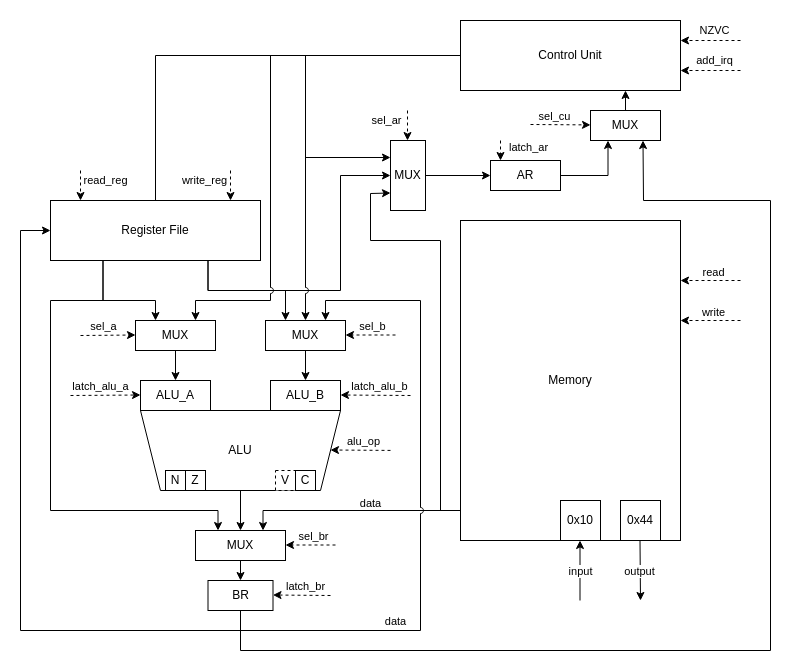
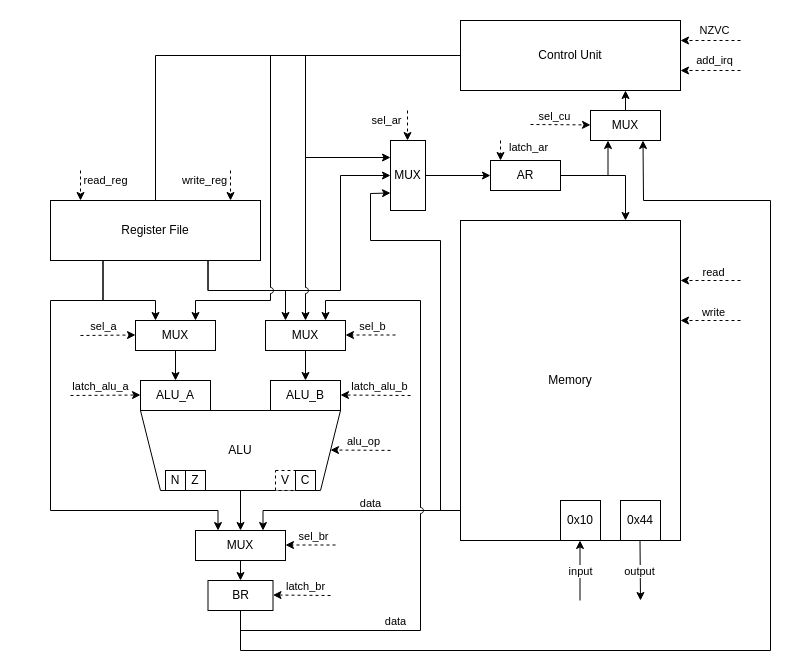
  <mxCell id="0" />
  <mxCell id="1" parent="0" />
  <mxCell id="2" style="edgeStyle=orthogonalEdgeStyle;rounded=0;orthogonalLoop=1;jettySize=auto;html=1;exitX=0;exitY=0.5;exitDx=0;exitDy=0;endArrow=none;" parent="1" source="3" target="24" edge="1"><mxGeometry relative="1" as="geometry" /></mxCell>
  <mxCell id="3" value="Control Unit" style="rounded=0;whiteSpace=wrap;html=1;" parent="1" vertex="1"><mxGeometry x="460" y="20" width="220" height="70" as="geometry" /></mxCell>
  <mxCell id="4" style="edgeStyle=orthogonalEdgeStyle;rounded=0;orthogonalLoop=1;jettySize=auto;html=1;exitX=0.5;exitY=0;exitDx=0;exitDy=0;entryX=0.5;entryY=0;entryDx=0;entryDy=0;" parent="1" source="5" target="9" edge="1"><mxGeometry relative="1" as="geometry" /></mxCell>
  <mxCell id="5" value="ALU" style="shape=trapezoid;perimeter=trapezoidPerimeter;whiteSpace=wrap;html=1;fixedSize=1;direction=west;rotation=0;" parent="1" vertex="1"><mxGeometry x="140" y="410" width="200" height="80" as="geometry" /></mxCell>
  <mxCell id="6" value="ALU_B" style="rounded=0;whiteSpace=wrap;html=1;" parent="1" vertex="1"><mxGeometry x="270" y="380" width="70" height="30" as="geometry" /></mxCell>
  <mxCell id="7" value="ALU_A" style="rounded=0;whiteSpace=wrap;html=1;" parent="1" vertex="1"><mxGeometry x="140" y="380" width="70" height="30" as="geometry" /></mxCell>
  <mxCell id="8" style="edgeStyle=orthogonalEdgeStyle;rounded=0;orthogonalLoop=1;jettySize=auto;html=1;exitX=0.5;exitY=1;exitDx=0;exitDy=0;entryX=0.5;entryY=0;entryDx=0;entryDy=0;" parent="1" source="9" target="18" edge="1"><mxGeometry relative="1" as="geometry" /></mxCell>
  <mxCell id="9" value="MUX" style="rounded=0;whiteSpace=wrap;html=1;" parent="1" vertex="1"><mxGeometry x="195" y="530" width="90" height="30" as="geometry" /></mxCell>
  <mxCell id="10" style="edgeStyle=orthogonalEdgeStyle;rounded=0;orthogonalLoop=1;jettySize=auto;html=1;exitX=0;exitY=0.75;exitDx=0;exitDy=0;entryX=0.75;entryY=0;entryDx=0;entryDy=0;" parent="1" source="11" target="9" edge="1"><mxGeometry relative="1" as="geometry"><Array as="points"><mxPoint x="460" y="510" /><mxPoint x="263" y="510" /></Array></mxGeometry></mxCell>
  <mxCell id="11" value="Memory" style="rounded=0;whiteSpace=wrap;html=1;" parent="1" vertex="1"><mxGeometry x="460" y="220" width="220" height="320" as="geometry" /></mxCell>
+ <mxCell id="12" style="edgeStyle=orthogonalEdgeStyle;rounded=0;orthogonalLoop=1;jettySize=auto;html=1;exitX=1;exitY=0.5;exitDx=0;exitDy=0;entryX=0.75;entryY=0;entryDx=0;entryDy=0;" parent="1" source="14" target="11" edge="1"><mxGeometry relative="1" as="geometry" /></mxCell>
  <mxCell id="13" style="edgeStyle=orthogonalEdgeStyle;rounded=0;orthogonalLoop=1;jettySize=auto;html=1;exitX=1;exitY=0.5;exitDx=0;exitDy=0;entryX=0.25;entryY=1;entryDx=0;entryDy=0;" parent="1" source="14" target="71" edge="1"><mxGeometry relative="1" as="geometry" /></mxCell>
  <mxCell id="14" value="AR" style="rounded=0;whiteSpace=wrap;html=1;" parent="1" vertex="1"><mxGeometry x="490" y="160" width="70" height="30" as="geometry" /></mxCell>
  <mxCell id="15" style="edgeStyle=orthogonalEdgeStyle;rounded=0;orthogonalLoop=1;jettySize=auto;html=1;exitX=0.5;exitY=1;exitDx=0;exitDy=0;entryX=0.5;entryY=0;entryDx=0;entryDy=0;" parent="1" source="16" target="6" edge="1"><mxGeometry relative="1" as="geometry"><Array as="points"><mxPoint x="305" y="320" /></Array></mxGeometry></mxCell>
  <mxCell id="16" value="MUX" style="rounded=0;whiteSpace=wrap;html=1;" parent="1" vertex="1"><mxGeometry x="265" y="320" width="80" height="30" as="geometry" /></mxCell>
- <mxCell id="17" style="edgeStyle=orthogonalEdgeStyle;rounded=0;orthogonalLoop=1;jettySize=auto;html=1;exitX=0.5;exitY=1;exitDx=0;exitDy=0;entryX=0;entryY=0.5;entryDx=0;entryDy=0;" parent="1" source="18" target="24" edge="1"><mxGeometry relative="1" as="geometry"><Array as="points"><mxPoint x="240" y="630" /><mxPoint x="20" y="630" /><mxPoint x="20" y="230" /></Array></mxGeometry></mxCell>
  <mxCell id="18" value="BR" style="rounded=0;whiteSpace=wrap;html=1;" parent="1" vertex="1"><mxGeometry x="207.5" y="580" width="65" height="30" as="geometry" /></mxCell>
  <mxCell id="19" style="edgeStyle=orthogonalEdgeStyle;rounded=0;orthogonalLoop=1;jettySize=auto;html=1;exitX=0.5;exitY=1;exitDx=0;exitDy=0;entryX=0.75;entryY=0;entryDx=0;entryDy=0;jumpStyle=arc;" parent="1" source="18" target="16" edge="1"><mxGeometry relative="1" as="geometry"><Array as="points"><mxPoint x="240" y="630" /><mxPoint x="420" y="630" /><mxPoint x="420" y="300" /><mxPoint x="325" y="300" /></Array></mxGeometry></mxCell>
  <mxCell id="20" style="edgeStyle=orthogonalEdgeStyle;rounded=0;orthogonalLoop=1;jettySize=auto;html=1;exitX=0.75;exitY=1;exitDx=0;exitDy=0;entryX=0.25;entryY=0;entryDx=0;entryDy=0;" parent="1" source="24" target="16" edge="1"><mxGeometry relative="1" as="geometry" /></mxCell>
  <mxCell id="21" style="edgeStyle=orthogonalEdgeStyle;rounded=0;orthogonalLoop=1;jettySize=auto;html=1;exitX=0.25;exitY=1;exitDx=0;exitDy=0;entryX=0.25;entryY=0;entryDx=0;entryDy=0;jumpSize=6;" parent="1" source="24" target="9" edge="1"><mxGeometry relative="1" as="geometry"><Array as="points"><mxPoint x="102" y="300" /><mxPoint x="50" y="300" /><mxPoint x="50" y="510" /><mxPoint x="218" y="510" /></Array></mxGeometry></mxCell>
  <mxCell id="22" style="edgeStyle=orthogonalEdgeStyle;rounded=0;orthogonalLoop=1;jettySize=auto;html=1;exitX=0.75;exitY=1;exitDx=0;exitDy=0;entryX=0;entryY=0.5;entryDx=0;entryDy=0;" parent="1" source="24" target="26" edge="1"><mxGeometry relative="1" as="geometry"><Array as="points"><mxPoint x="208" y="290" /><mxPoint x="340" y="290" /><mxPoint x="340" y="175" /></Array></mxGeometry></mxCell>
  <mxCell id="23" style="edgeStyle=orthogonalEdgeStyle;rounded=0;orthogonalLoop=1;jettySize=auto;html=1;exitX=0.25;exitY=1;exitDx=0;exitDy=0;entryX=0.25;entryY=0;entryDx=0;entryDy=0;" parent="1" source="24" target="69" edge="1"><mxGeometry relative="1" as="geometry"><Array as="points"><mxPoint x="102" y="300" /><mxPoint x="155" y="300" /></Array></mxGeometry></mxCell>
  <mxCell id="24" value="Register File" style="rounded=0;whiteSpace=wrap;html=1;" parent="1" vertex="1"><mxGeometry x="50" y="200" width="210" height="60" as="geometry" /></mxCell>
  <mxCell id="25" style="edgeStyle=orthogonalEdgeStyle;rounded=0;orthogonalLoop=1;jettySize=auto;html=1;exitX=1;exitY=0.5;exitDx=0;exitDy=0;entryX=0;entryY=0.5;entryDx=0;entryDy=0;" parent="1" source="26" target="14" edge="1"><mxGeometry relative="1" as="geometry" /></mxCell>
  <mxCell id="26" value="MUX" style="rounded=0;whiteSpace=wrap;html=1;" parent="1" vertex="1"><mxGeometry x="390" y="140" width="35" height="70" as="geometry" /></mxCell>
  <mxCell id="27" value="" style="endArrow=classic;html=1;rounded=0;dashed=1;endFill=1;" parent="1" edge="1"><mxGeometry width="50" height="50" relative="1" as="geometry"><mxPoint x="740" y="280" as="sourcePoint" /><mxPoint x="680" y="280" as="targetPoint" /></mxGeometry></mxCell>
  <mxCell id="28" value="&amp;nbsp;read&amp;nbsp; " style="edgeLabel;html=1;align=center;verticalAlign=middle;resizable=0;points=[];" parent="27" vertex="1" connectable="0"><mxGeometry x="-0.056" y="-1" relative="1" as="geometry"><mxPoint y="-8" as="offset" /></mxGeometry></mxCell>
  <mxCell id="29" value="" style="endArrow=classic;html=1;rounded=0;dashed=1;" parent="1" edge="1"><mxGeometry width="50" height="50" relative="1" as="geometry"><mxPoint x="740" y="320" as="sourcePoint" /><mxPoint x="680" y="320" as="targetPoint" /></mxGeometry></mxCell>
  <mxCell id="30" value="write" style="edgeLabel;html=1;align=center;verticalAlign=middle;resizable=0;points=[];" parent="29" vertex="1" connectable="0"><mxGeometry x="-0.056" y="-1" relative="1" as="geometry"><mxPoint y="-8" as="offset" /></mxGeometry></mxCell>
  <mxCell id="31" value="" style="endArrow=classic;html=1;rounded=0;dashed=1;" parent="1" edge="1"><mxGeometry width="50" height="50" relative="1" as="geometry"><mxPoint x="395" y="334.5" as="sourcePoint" /><mxPoint x="345" y="334.5" as="targetPoint" /></mxGeometry></mxCell>
  <mxCell id="32" value="sel_b" style="edgeLabel;html=1;align=center;verticalAlign=middle;resizable=0;points=[];" parent="31" vertex="1" connectable="0"><mxGeometry x="-0.056" y="-1" relative="1" as="geometry"><mxPoint y="-8" as="offset" /></mxGeometry></mxCell>
  <mxCell id="33" value="N" style="rounded=0;whiteSpace=wrap;html=1;" parent="1" vertex="1"><mxGeometry x="165" y="470" width="20" height="20" as="geometry" /></mxCell>
  <mxCell id="34" value="Z" style="rounded=0;whiteSpace=wrap;html=1;" parent="1" vertex="1"><mxGeometry x="185" y="470" width="20" height="20" as="geometry" /></mxCell>
  <mxCell id="35" value="V" style="rounded=0;whiteSpace=wrap;html=1;dashed=1;" parent="1" vertex="1"><mxGeometry x="275" y="470" width="20" height="20" as="geometry" /></mxCell>
  <mxCell id="36" value="C" style="rounded=0;whiteSpace=wrap;html=1;" parent="1" vertex="1"><mxGeometry x="295" y="470" width="20" height="20" as="geometry" /></mxCell>
  <mxCell id="37" value="" style="endArrow=classic;html=1;rounded=0;dashed=1;" parent="1" edge="1"><mxGeometry width="50" height="50" relative="1" as="geometry"><mxPoint x="390" y="449.92" as="sourcePoint" /><mxPoint x="330" y="449.5" as="targetPoint" /></mxGeometry></mxCell>
  <mxCell id="38" value="alu_op" style="edgeLabel;html=1;align=center;verticalAlign=middle;resizable=0;points=[];" parent="37" vertex="1" connectable="0"><mxGeometry x="-0.056" y="-1" relative="1" as="geometry"><mxPoint y="-8" as="offset" /></mxGeometry></mxCell>
  <mxCell id="39" value="" style="endArrow=classic;html=1;rounded=0;dashed=1;entryX=0.25;entryY=1;entryDx=0;entryDy=0;" parent="1" edge="1"><mxGeometry width="50" height="50" relative="1" as="geometry"><mxPoint x="740" as="sourcePoint" y="40" /><mxPoint x="680" y="40" as="targetPoint" /></mxGeometry></mxCell>
  <mxCell id="40" value="NZVC" style="edgeLabel;html=1;align=center;verticalAlign=middle;resizable=0;points=[];" parent="39" vertex="1" connectable="0"><mxGeometry x="-0.056" y="-3" relative="1" as="geometry"><mxPoint x="1" y="-8" as="offset" /></mxGeometry></mxCell>
  <mxCell id="41" value="0x44" style="rounded=0;whiteSpace=wrap;html=1;" parent="1" vertex="1"><mxGeometry x="620" y="500" width="40" height="40" as="geometry" /></mxCell>
  <mxCell id="42" value="0x10" style="rounded=0;whiteSpace=wrap;html=1;" parent="1" vertex="1"><mxGeometry x="560" y="500" width="40" height="40" as="geometry" /></mxCell>
  <mxCell id="43" value="" style="endArrow=classic;html=1;rounded=0;" parent="1" edge="1"><mxGeometry width="50" height="50" relative="1" as="geometry"><mxPoint x="579.5" y="600" as="sourcePoint" /><mxPoint x="579.5" y="540" as="targetPoint" /></mxGeometry></mxCell>
  <mxCell id="44" value="input" style="edgeLabel;html=1;align=center;verticalAlign=middle;resizable=0;points=[];" parent="43" vertex="1" connectable="0"><mxGeometry x="-0.067" y="2" relative="1" as="geometry"><mxPoint x="2" y="-2" as="offset" /></mxGeometry></mxCell>
  <mxCell id="45" value="" style="endArrow=classic;html=1;rounded=0;" parent="1" edge="1"><mxGeometry width="50" height="50" relative="1" as="geometry"><mxPoint x="639.5" y="540" as="sourcePoint" /><mxPoint x="640" y="600" as="targetPoint" /></mxGeometry></mxCell>
  <mxCell id="46" value="output" style="edgeLabel;html=1;align=center;verticalAlign=middle;resizable=0;points=[];" parent="45" vertex="1" connectable="0"><mxGeometry x="-0.034" y="-3" relative="1" as="geometry"><mxPoint x="2" y="1" as="offset" /></mxGeometry></mxCell>
  <mxCell id="47" value="" style="endArrow=classic;html=1;rounded=0;dashed=1;" parent="1" edge="1"><mxGeometry width="50" height="50" relative="1" as="geometry"><mxPoint x="500" y="140" as="sourcePoint" /><mxPoint x="500" y="160" as="targetPoint" /></mxGeometry></mxCell>
  <mxCell id="48" value="latch_ar" style="edgeLabel;html=1;align=center;verticalAlign=middle;resizable=0;points=[];" parent="47" vertex="1" connectable="0"><mxGeometry x="-0.056" y="-4" relative="1" as="geometry"><mxPoint x="31" y="-3" as="offset" /></mxGeometry></mxCell>
  <mxCell id="49" value="" style="endArrow=classic;html=1;rounded=0;dashed=1;" parent="1" edge="1"><mxGeometry width="50" height="50" relative="1" as="geometry"><mxPoint x="407" y="110" as="sourcePoint" /><mxPoint x="407" y="140" as="targetPoint" /></mxGeometry></mxCell>
  <mxCell id="50" value="sel_ar" style="edgeLabel;html=1;align=center;verticalAlign=middle;resizable=0;points=[];" parent="49" vertex="1" connectable="0"><mxGeometry x="-0.056" y="-4" relative="1" as="geometry"><mxPoint x="-18" y="-5" as="offset" /></mxGeometry></mxCell>
  <mxCell id="51" value="" style="endArrow=classic;html=1;rounded=0;dashed=1;" parent="1" edge="1"><mxGeometry width="50" height="50" relative="1" as="geometry"><mxPoint x="335" y="544.5" as="sourcePoint" /><mxPoint x="285" y="544.5" as="targetPoint" /></mxGeometry></mxCell>
  <mxCell id="52" value="sel_br" style="edgeLabel;html=1;align=center;verticalAlign=middle;resizable=0;points=[];" parent="51" vertex="1" connectable="0"><mxGeometry x="-0.056" y="-1" relative="1" as="geometry"><mxPoint x="1" y="-8" as="offset" /></mxGeometry></mxCell>
  <mxCell id="53" value="" style="endArrow=classic;html=1;rounded=0;dashed=1;" parent="1" edge="1"><mxGeometry width="50" height="50" relative="1" as="geometry"><mxPoint x="330" y="595" as="sourcePoint" /><mxPoint x="272.5" y="594.5" as="targetPoint" /></mxGeometry></mxCell>
  <mxCell id="54" value="latch_br" style="edgeLabel;html=1;align=center;verticalAlign=middle;resizable=0;points=[];" parent="53" vertex="1" connectable="0"><mxGeometry x="-0.056" y="-1" relative="1" as="geometry"><mxPoint x="1" y="-8" as="offset" /></mxGeometry></mxCell>
  <mxCell id="55" value="" style="endArrow=classic;html=1;rounded=0;dashed=1;" parent="1" edge="1"><mxGeometry width="50" height="50" relative="1" as="geometry"><mxPoint x="410" y="395" as="sourcePoint" /><mxPoint x="340" y="394.5" as="targetPoint" /></mxGeometry></mxCell>
  <mxCell id="56" value="latch_alu_b" style="edgeLabel;html=1;align=center;verticalAlign=middle;resizable=0;points=[];" parent="55" vertex="1" connectable="0"><mxGeometry x="-0.056" y="-1" relative="1" as="geometry"><mxPoint x="1" y="-8" as="offset" /></mxGeometry></mxCell>
  <mxCell id="57" value="" style="endArrow=classic;html=1;rounded=0;dashed=1;" parent="1" edge="1"><mxGeometry width="50" height="50" relative="1" as="geometry"><mxPoint x="70" y="395" as="sourcePoint" /><mxPoint x="140" y="394.5" as="targetPoint" /></mxGeometry></mxCell>
  <mxCell id="58" value="latch_alu_a" style="edgeLabel;html=1;align=center;verticalAlign=middle;resizable=0;points=[];" parent="57" vertex="1" connectable="0"><mxGeometry x="-0.056" y="-1" relative="1" as="geometry"><mxPoint x="-4" y="-10" as="offset" /></mxGeometry></mxCell>
  <mxCell id="59" value="data" style="edgeLabel;html=1;align=center;verticalAlign=middle;resizable=0;points=[];" parent="1" vertex="1" connectable="0"><mxGeometry x="380" y="620" as="geometry"><mxPoint x="14" as="offset" /></mxGeometry></mxCell>
  <mxCell id="60" value="data" style="edgeLabel;html=1;align=center;verticalAlign=middle;resizable=0;points=[];" parent="1" vertex="1" connectable="0"><mxGeometry x="355" y="502" as="geometry"><mxPoint x="14" as="offset" /></mxGeometry></mxCell>
  <mxCell id="61" value="" style="endArrow=classic;html=1;rounded=0;dashed=1;" parent="1" edge="1"><mxGeometry width="50" height="50" relative="1" as="geometry"><mxPoint x="80" y="170" as="sourcePoint" /><mxPoint x="80" y="200" as="targetPoint" /></mxGeometry></mxCell>
  <mxCell id="62" value="read_reg" style="edgeLabel;html=1;align=center;verticalAlign=middle;resizable=0;points=[];" parent="61" vertex="1" connectable="0"><mxGeometry x="-0.056" y="-4" relative="1" as="geometry"><mxPoint x="28" y="-5" as="offset" /></mxGeometry></mxCell>
  <mxCell id="63" value="" style="endArrow=classic;html=1;rounded=0;dashed=1;" parent="1" edge="1"><mxGeometry width="50" height="50" relative="1" as="geometry"><mxPoint x="230" y="170" as="sourcePoint" /><mxPoint x="230" y="200" as="targetPoint" /></mxGeometry></mxCell>
  <mxCell id="64" value="write_reg" style="edgeLabel;html=1;align=center;verticalAlign=middle;resizable=0;points=[];" parent="63" vertex="1" connectable="0"><mxGeometry x="-0.056" y="-4" relative="1" as="geometry"><mxPoint x="-23" y="-5" as="offset" /></mxGeometry></mxCell>
  <mxCell id="65" value="" style="endArrow=classic;html=1;rounded=0;entryX=0;entryY=0.75;entryDx=0;entryDy=0;" parent="1" target="26" edge="1"><mxGeometry width="50" height="50" relative="1" as="geometry"><mxPoint x="450" y="510" as="sourcePoint" /><mxPoint x="370" y="200" as="targetPoint" /><Array as="points"><mxPoint x="440" y="510" /><mxPoint x="440" y="240" /><mxPoint x="370" y="240" /><mxPoint x="370" y="193" /></Array></mxGeometry></mxCell>
  <mxCell id="66" style="edgeStyle=orthogonalEdgeStyle;rounded=0;orthogonalLoop=1;jettySize=auto;html=1;exitX=0;exitY=0.5;exitDx=0;exitDy=0;entryX=0.5;entryY=0;entryDx=0;entryDy=0;jumpStyle=arc;" parent="1" source="3" target="16" edge="1"><mxGeometry relative="1" as="geometry" /></mxCell>
  <mxCell id="67" value="" style="endArrow=classic;html=1;rounded=0;" parent="1" edge="1"><mxGeometry width="50" height="50" relative="1" as="geometry"><mxPoint x="305" y="157" as="sourcePoint" /><mxPoint x="390" y="157" as="targetPoint" /></mxGeometry></mxCell>
  <mxCell id="68" style="edgeStyle=orthogonalEdgeStyle;rounded=0;orthogonalLoop=1;jettySize=auto;html=1;exitX=0.5;exitY=1;exitDx=0;exitDy=0;entryX=0.5;entryY=0;entryDx=0;entryDy=0;" parent="1" source="69" target="7" edge="1"><mxGeometry relative="1" as="geometry" /></mxCell>
  <mxCell id="69" value="MUX" style="rounded=0;whiteSpace=wrap;html=1;" parent="1" vertex="1"><mxGeometry x="135" y="320" width="80" height="30" as="geometry" /></mxCell>
  <mxCell id="70" style="edgeStyle=orthogonalEdgeStyle;rounded=0;orthogonalLoop=1;jettySize=auto;html=1;exitX=0.5;exitY=0;exitDx=0;exitDy=0;entryX=0.75;entryY=1;entryDx=0;entryDy=0;" parent="1" source="71" target="3" edge="1"><mxGeometry relative="1" as="geometry" /></mxCell>
  <mxCell id="71" value="MUX" style="rounded=0;whiteSpace=wrap;html=1;" parent="1" vertex="1"><mxGeometry x="590" y="110" width="70" height="30" as="geometry" /></mxCell>
  <mxCell id="72" style="edgeStyle=orthogonalEdgeStyle;rounded=0;orthogonalLoop=1;jettySize=auto;html=1;exitX=0;exitY=0.5;exitDx=0;exitDy=0;entryX=0.75;entryY=0;entryDx=0;entryDy=0;jumpStyle=arc;" parent="1" source="3" target="69" edge="1"><mxGeometry relative="1" as="geometry"><Array as="points"><mxPoint x="270" y="55" /><mxPoint x="270" y="300" /><mxPoint x="195" y="300" /></Array></mxGeometry></mxCell>
  <mxCell id="73" value="" style="endArrow=classic;html=1;rounded=0;exitX=0.5;exitY=1;exitDx=0;exitDy=0;entryX=0.75;entryY=1;entryDx=0;entryDy=0;" parent="1" source="18" target="71" edge="1"><mxGeometry width="50" height="50" relative="1" as="geometry"><mxPoint x="320" y="680" as="sourcePoint" /><mxPoint x="310" y="720" as="targetPoint" /><Array as="points"><mxPoint x="240" y="650" /><mxPoint x="770" y="650" /><mxPoint x="770" y="200" /><mxPoint x="643" y="200" /></Array></mxGeometry></mxCell>
  <mxCell id="74" value="" style="endArrow=classic;html=1;rounded=0;dashed=1;" parent="1" edge="1"><mxGeometry width="50" height="50" relative="1" as="geometry"><mxPoint x="530" y="124" as="sourcePoint" /><mxPoint x="590" y="124.41" as="targetPoint" /></mxGeometry></mxCell>
  <mxCell id="75" value="sel_cu" style="edgeLabel;html=1;align=center;verticalAlign=middle;resizable=0;points=[];" parent="74" vertex="1" connectable="0"><mxGeometry x="-0.056" y="-1" relative="1" as="geometry"><mxPoint x="-4" y="-10" as="offset" /></mxGeometry></mxCell>
  <mxCell id="76" value="" style="endArrow=classic;html=1;rounded=0;dashed=1;" parent="1" edge="1"><mxGeometry width="50" height="50" relative="1" as="geometry"><mxPoint x="80" y="335" as="sourcePoint" /><mxPoint x="135" y="334.5" as="targetPoint" /></mxGeometry></mxCell>
  <mxCell id="77" value="sel_a" style="edgeLabel;html=1;align=center;verticalAlign=middle;resizable=0;points=[];" parent="76" vertex="1" connectable="0"><mxGeometry x="-0.056" y="-1" relative="1" as="geometry"><mxPoint x="-4" y="-10" as="offset" /></mxGeometry></mxCell>
  <mxCell id="78" value="" style="endArrow=classic;html=1;rounded=0;dashed=1;entryX=0.25;entryY=1;entryDx=0;entryDy=0;" edge="1" parent="1"><mxGeometry width="50" height="50" relative="1" as="geometry"><mxPoint x="740" y="70" as="sourcePoint" /><mxPoint x="680" y="70" as="targetPoint" /></mxGeometry></mxCell>
  <mxCell id="79" value="add_irq" style="edgeLabel;html=1;align=center;verticalAlign=middle;resizable=0;points=[];" vertex="1" connectable="0" parent="78"><mxGeometry x="-0.056" y="-3" relative="1" as="geometry"><mxPoint x="1" y="-8" as="offset" /></mxGeometry></mxCell>
